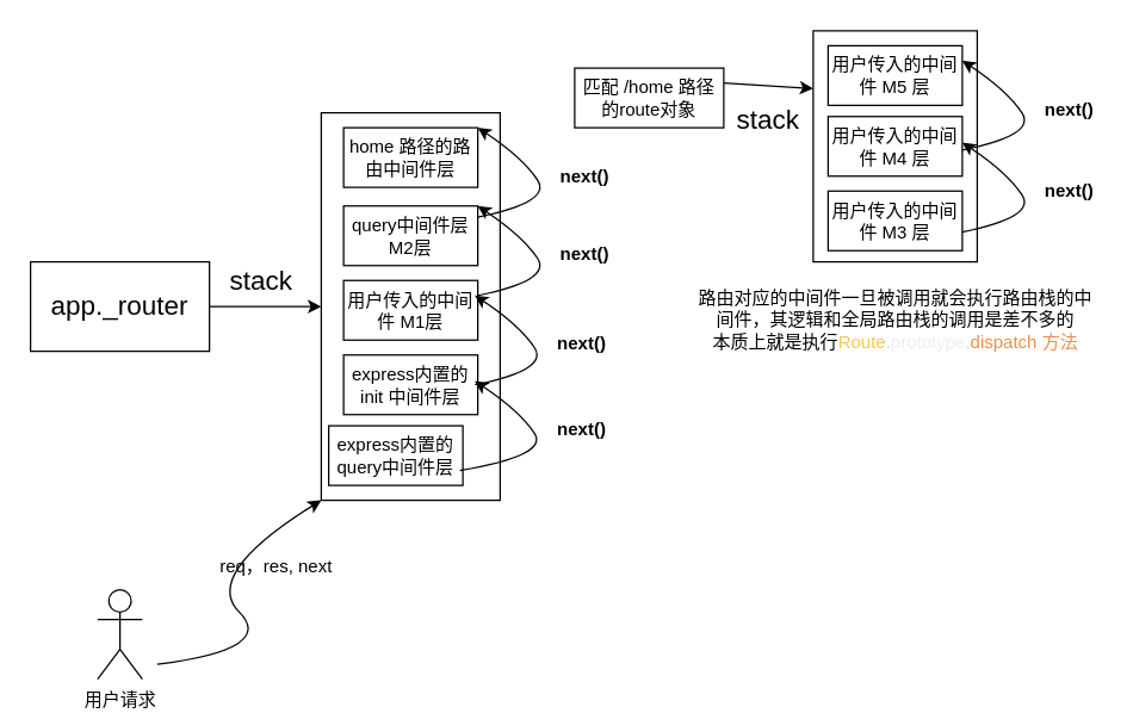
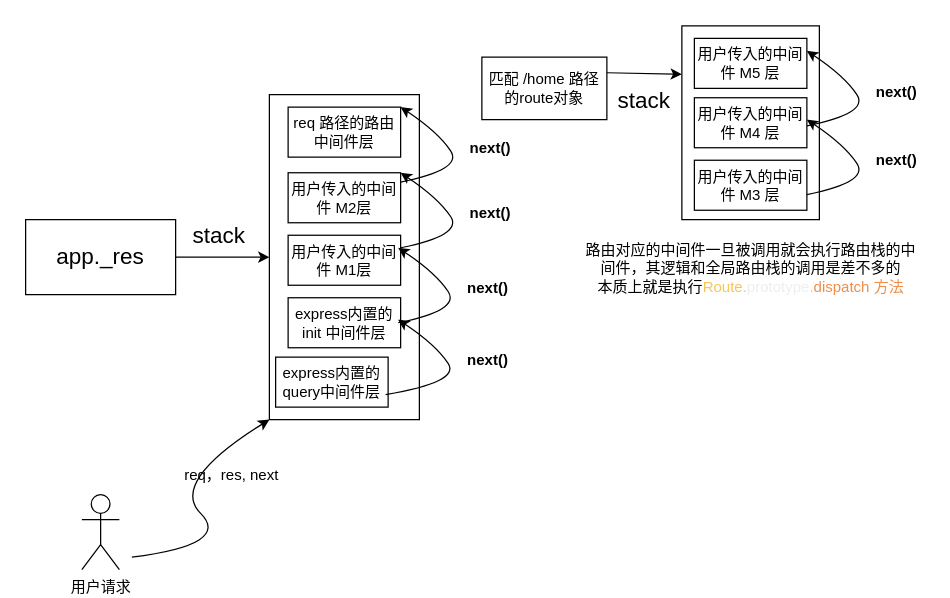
  <mxCell id="0" />
  <mxCell id="1" parent="0" />
  <mxCell id="2" value="" style="rounded=0;whiteSpace=wrap;html=1;" parent="1" vertex="1"><mxGeometry x="215" y="75" width="120" height="260" as="geometry" /></mxCell>
  <mxCell id="3" style="edgeStyle=orthogonalEdgeStyle;rounded=0;orthogonalLoop=1;jettySize=auto;html=1;exitX=1;exitY=0.5;exitDx=0;exitDy=0;entryX=0;entryY=0.5;entryDx=0;entryDy=0;" parent="1" source="4" target="2" edge="1"><mxGeometry relative="1" as="geometry" /></mxCell>
- <mxCell id="4" value="&lt;span style=&quot;font-size: 18px&quot;&gt;app._router&lt;/span&gt;" style="rounded=0;whiteSpace=wrap;html=1;" parent="1" vertex="1"><mxGeometry x="20" y="175" width="120" height="60" as="geometry" /></mxCell>
+ <mxCell id="4" value="&lt;span style=&quot;font-size: 18px&quot;&gt;app._res&lt;/span&gt;" style="rounded=0;whiteSpace=wrap;html=1;" parent="1" vertex="1"><mxGeometry x="20" y="175" width="120" height="60" as="geometry" /></mxCell>
  <mxCell id="5" value="&lt;font style=&quot;font-size: 18px&quot;&gt;stack&lt;/font&gt;" style="text;html=1;strokeColor=none;fillColor=none;align=center;verticalAlign=middle;whiteSpace=wrap;rounded=0;" parent="1" vertex="1"><mxGeometry x="155" y="177.5" width="40" height="20" as="geometry" /></mxCell>
  <mxCell id="6" value="express内置的 query中间件层" style="rounded=0;whiteSpace=wrap;html=1;" parent="1" vertex="1"><mxGeometry x="220" y="285" width="90" height="40" as="geometry" /></mxCell>
  <mxCell id="7" value="express内置的 init 中间件层" style="rounded=0;whiteSpace=wrap;html=1;" parent="1" vertex="1"><mxGeometry x="230" y="237.5" width="90" height="40" as="geometry" /></mxCell>
  <mxCell id="8" value="用户传入的中间件 M1层" style="rounded=0;whiteSpace=wrap;html=1;" parent="1" vertex="1"><mxGeometry x="230" y="187.5" width="90" height="40" as="geometry" /></mxCell>
- <mxCell id="9" value="query中间件层 M2层" style="rounded=0;whiteSpace=wrap;html=1;" parent="1" vertex="1"><mxGeometry x="230" y="137.5" width="90" height="40" as="geometry" /></mxCell>
- <mxCell id="10" value="home 路径的路由中间件层" style="rounded=0;whiteSpace=wrap;html=1;" parent="1" vertex="1"><mxGeometry x="230" y="85" width="90" height="40" as="geometry" /></mxCell>
- <mxCell id="11" value="匹配 /home 路径的route对象" style="rounded=0;whiteSpace=wrap;html=1;" parent="1" vertex="1"><mxGeometry x="385" y="45" width="100" height="40" as="geometry" /></mxCell>
+ <mxCell id="9" value="用户传入的中间件 M2层" style="rounded=0;whiteSpace=wrap;html=1;" parent="1" vertex="1"><mxGeometry x="230" y="137.5" width="90" height="40" as="geometry" /></mxCell>
+ <mxCell id="10" value="req 路径的路由中间件层" style="rounded=0;whiteSpace=wrap;html=1;" parent="1" vertex="1"><mxGeometry x="230" y="85" width="90" height="40" as="geometry" /></mxCell>
+ <mxCell id="11" value="匹配 /home 路径的route对象" style="rounded=0;whiteSpace=wrap;html=1;" parent="1" vertex="1"><mxGeometry x="385" y="45" width="100" height="50" as="geometry" /></mxCell>
  <mxCell id="12" value="" style="rounded=0;whiteSpace=wrap;html=1;" parent="1" vertex="1"><mxGeometry x="545" y="20" width="110" height="155" as="geometry" /></mxCell>
  <mxCell id="13" value="&lt;font style=&quot;font-size: 18px&quot;&gt;stack&lt;/font&gt;" style="text;html=1;strokeColor=none;fillColor=none;align=center;verticalAlign=middle;whiteSpace=wrap;rounded=0;" parent="1" vertex="1"><mxGeometry x="495" y="70" width="40" height="20" as="geometry" /></mxCell>
  <mxCell id="14" value="用户传入的中间件 M3 层" style="rounded=0;whiteSpace=wrap;html=1;" parent="1" vertex="1"><mxGeometry x="555" y="127.5" width="90" height="40" as="geometry" /></mxCell>
  <mxCell id="15" value="用户传入的中间件 M4 层" style="rounded=0;whiteSpace=wrap;html=1;" parent="1" vertex="1"><mxGeometry x="555" y="77.5" width="90" height="40" as="geometry" /></mxCell>
  <mxCell id="16" value="用户传入的中间件 M5 层" style="rounded=0;whiteSpace=wrap;html=1;" parent="1" vertex="1"><mxGeometry x="555" y="30" width="90" height="40" as="geometry" /></mxCell>
  <mxCell id="17" value="用户请求" style="shape=umlActor;verticalLabelPosition=bottom;verticalAlign=top;html=1;" vertex="1" parent="1"><mxGeometry x="65" y="395" width="30" height="60" as="geometry" /></mxCell>
  <mxCell id="18" value="" style="curved=1;endArrow=classic;html=1;entryX=0;entryY=1;entryDx=0;entryDy=0;" edge="1" parent="1" target="2"><mxGeometry width="50" height="50" relative="1" as="geometry"><mxPoint x="105" y="445" as="sourcePoint" /><mxPoint x="205" y="345" as="targetPoint" /><Array as="points"><mxPoint x="185" y="435" /><mxPoint x="135" y="385" /></Array></mxGeometry></mxCell>
  <mxCell id="19" value="req，res, next" style="text;html=1;strokeColor=none;fillColor=none;align=center;verticalAlign=middle;whiteSpace=wrap;rounded=0;" vertex="1" parent="1"><mxGeometry x="105" y="355" width="160" height="50" as="geometry" /></mxCell>
  <mxCell id="20" value="" style="curved=1;endArrow=classic;html=1;exitX=0.978;exitY=0.75;exitDx=0;exitDy=0;exitPerimeter=0;" edge="1" parent="1" source="6"><mxGeometry width="50" height="50" relative="1" as="geometry"><mxPoint x="328" y="315" as="sourcePoint" /><mxPoint x="318" y="255" as="targetPoint" /><Array as="points"><mxPoint x="368" y="305" /><mxPoint x="348" y="275" /><mxPoint x="318" y="255" /></Array></mxGeometry></mxCell>
  <mxCell id="21" value="&lt;b&gt;next()&lt;/b&gt;" style="text;html=1;strokeColor=none;fillColor=none;align=center;verticalAlign=middle;whiteSpace=wrap;rounded=0;" vertex="1" parent="1"><mxGeometry x="375" y="277.5" width="30" height="20" as="geometry" /></mxCell>
  <mxCell id="22" value="" style="curved=1;endArrow=classic;html=1;exitX=0.978;exitY=0.75;exitDx=0;exitDy=0;exitPerimeter=0;" edge="1" parent="1"><mxGeometry width="50" height="50" relative="1" as="geometry"><mxPoint x="318.02" y="257.5" as="sourcePoint" /><mxPoint x="318" y="197.5" as="targetPoint" /><Array as="points"><mxPoint x="368" y="247.5" /><mxPoint x="348" y="217.5" /><mxPoint x="318" y="197.5" /></Array></mxGeometry></mxCell>
  <mxCell id="23" value="&lt;b&gt;next()&lt;/b&gt;" style="text;html=1;strokeColor=none;fillColor=none;align=center;verticalAlign=middle;whiteSpace=wrap;rounded=0;" vertex="1" parent="1"><mxGeometry x="370" y="220" width="40" height="20" as="geometry" /></mxCell>
  <mxCell id="24" value="" style="curved=1;endArrow=classic;html=1;exitX=0.978;exitY=0.75;exitDx=0;exitDy=0;exitPerimeter=0;" edge="1" parent="1"><mxGeometry width="50" height="50" relative="1" as="geometry"><mxPoint x="320.02" y="197.5" as="sourcePoint" /><mxPoint x="320" y="137.5" as="targetPoint" /><Array as="points"><mxPoint x="370" y="187.5" /><mxPoint x="350" y="157.5" /><mxPoint x="320" y="137.5" /></Array></mxGeometry></mxCell>
  <mxCell id="25" value="&lt;b&gt;next()&lt;/b&gt;" style="text;html=1;strokeColor=none;fillColor=none;align=center;verticalAlign=middle;whiteSpace=wrap;rounded=0;" vertex="1" parent="1"><mxGeometry x="372" y="160" width="40" height="20" as="geometry" /></mxCell>
  <mxCell id="26" value="" style="curved=1;endArrow=classic;html=1;exitX=0.978;exitY=0.75;exitDx=0;exitDy=0;exitPerimeter=0;" edge="1" parent="1"><mxGeometry width="50" height="50" relative="1" as="geometry"><mxPoint x="320.02" y="145" as="sourcePoint" /><mxPoint x="320" y="85" as="targetPoint" /><Array as="points"><mxPoint x="370" y="135" /><mxPoint x="350" y="105" /><mxPoint x="320" y="85" /></Array></mxGeometry></mxCell>
  <mxCell id="27" value="&lt;b&gt;next()&lt;/b&gt;" style="text;html=1;strokeColor=none;fillColor=none;align=center;verticalAlign=middle;whiteSpace=wrap;rounded=0;" vertex="1" parent="1"><mxGeometry x="372" y="107.5" width="40" height="20" as="geometry" /></mxCell>
  <mxCell id="28" value="" style="endArrow=classic;html=1;exitX=1;exitY=0.25;exitDx=0;exitDy=0;entryX=0;entryY=0.25;entryDx=0;entryDy=0;" edge="1" parent="1" source="11" target="12"><mxGeometry width="50" height="50" relative="1" as="geometry"><mxPoint x="495" y="65" as="sourcePoint" /><mxPoint x="545" y="15" as="targetPoint" /></mxGeometry></mxCell>
  <mxCell id="29" value="" style="curved=1;endArrow=classic;html=1;exitX=0.978;exitY=0.75;exitDx=0;exitDy=0;exitPerimeter=0;" edge="1" parent="1"><mxGeometry width="50" height="50" relative="1" as="geometry"><mxPoint x="645.02" y="155" as="sourcePoint" /><mxPoint x="645" y="95" as="targetPoint" /><Array as="points"><mxPoint x="695" y="145" /><mxPoint x="675" y="115" /><mxPoint x="645" y="95" /></Array></mxGeometry></mxCell>
  <mxCell id="30" value="&lt;b&gt;next()&lt;/b&gt;" style="text;html=1;strokeColor=none;fillColor=none;align=center;verticalAlign=middle;whiteSpace=wrap;rounded=0;" vertex="1" parent="1"><mxGeometry x="702" y="117.5" width="30" height="20" as="geometry" /></mxCell>
  <mxCell id="31" value="" style="curved=1;endArrow=classic;html=1;exitX=0.978;exitY=0.75;exitDx=0;exitDy=0;exitPerimeter=0;" edge="1" parent="1"><mxGeometry width="50" height="50" relative="1" as="geometry"><mxPoint x="645.02" y="100" as="sourcePoint" /><mxPoint x="645" y="40" as="targetPoint" /><Array as="points"><mxPoint x="695" y="90" /><mxPoint x="675" y="60" /><mxPoint x="645" y="40" /></Array></mxGeometry></mxCell>
  <mxCell id="32" value="&lt;b&gt;next()&lt;/b&gt;" style="text;html=1;strokeColor=none;fillColor=none;align=center;verticalAlign=middle;whiteSpace=wrap;rounded=0;" vertex="1" parent="1"><mxGeometry x="702" y="62.5" width="30" height="20" as="geometry" /></mxCell>
  <mxCell id="33" value="路由对应的中间件一旦被调用就会执行路由栈的中间件，其逻辑和全局路由栈的调用是差不多的&lt;br&gt;本质上就是执行&lt;span class=&quot;token class-name&quot; style=&quot;word-spacing: normal ; text-align: left ; box-sizing: border-box ; color: rgb(248 , 197 , 85)&quot;&gt;Route&lt;/span&gt;&lt;span class=&quot;token punctuation&quot; style=&quot;word-spacing: normal ; text-align: left ; box-sizing: border-box ; color: rgb(204 , 204 , 204)&quot;&gt;.&lt;/span&gt;&lt;span style=&quot;color: rgb(238 , 238 , 238) ; word-spacing: normal ; text-align: left&quot;&gt;prototype&lt;/span&gt;&lt;span class=&quot;token punctuation&quot; style=&quot;word-spacing: normal ; text-align: left ; box-sizing: border-box ; color: rgb(204 , 204 , 204)&quot;&gt;.&lt;/span&gt;&lt;span class=&quot;token function-variable function&quot; style=&quot;word-spacing: normal ; text-align: left ; box-sizing: border-box ; color: rgb(240 , 141 , 73)&quot;&gt;dispatch 方法&lt;/span&gt;" style="text;html=1;strokeColor=none;fillColor=none;align=center;verticalAlign=middle;whiteSpace=wrap;rounded=0;" vertex="1" parent="1"><mxGeometry x="462.5" y="175" width="275" height="77.5" as="geometry" /></mxCell>
